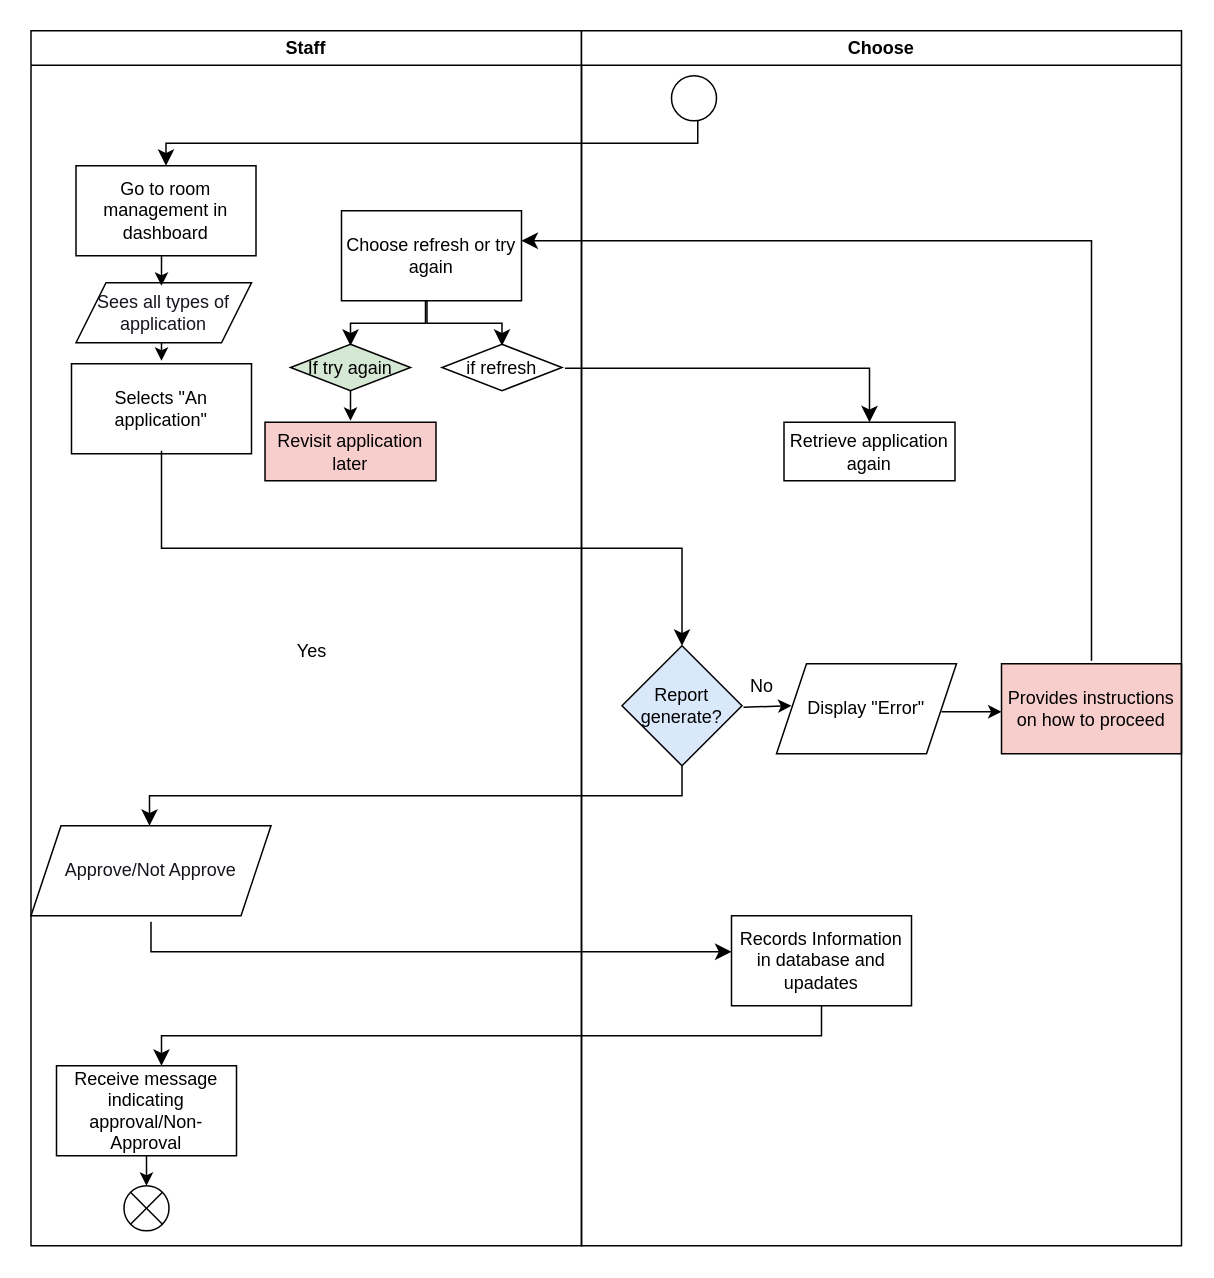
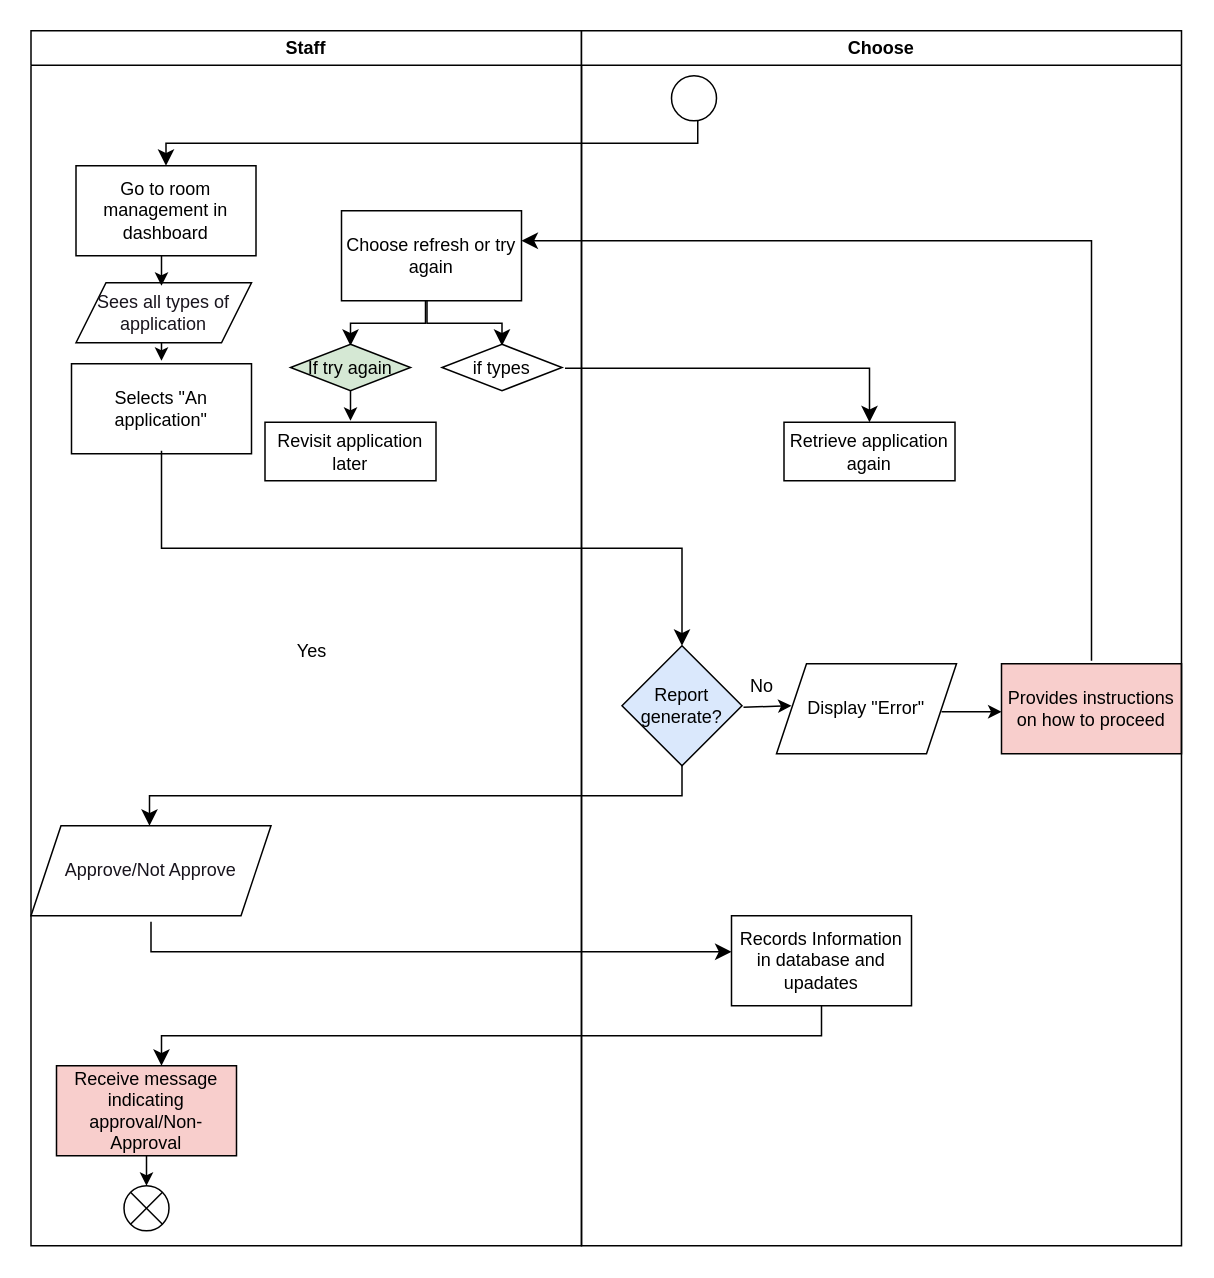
  <mxCell id="0" />
  <mxCell id="1" parent="0" />
  <mxCell id="2" value="" style="edgeStyle=elbowEdgeStyle;elbow=vertical;endArrow=classic;html=1;curved=0;rounded=0;endSize=8;startSize=8;" parent="1" edge="1"><mxGeometry width="50" height="50" relative="1" as="geometry"><mxPoint x="464.5" y="80" as="sourcePoint" /><mxPoint x="110" y="110" as="targetPoint" /></mxGeometry></mxCell>
  <mxCell id="3" value="Go to room management in dashboard" style="rounded=0;whiteSpace=wrap;html=1;" parent="1" vertex="1"><mxGeometry x="50" y="110" width="120" height="60" as="geometry" /></mxCell>
  <mxCell id="4" value="" style="endArrow=classic;html=1;" parent="1" edge="1"><mxGeometry width="50" height="50" relative="1" as="geometry"><mxPoint x="107" y="220" as="sourcePoint" /><mxPoint x="107" y="240" as="targetPoint" /></mxGeometry></mxCell>
  <mxCell id="5" value="Selects &quot;An application&quot;" style="rounded=0;whiteSpace=wrap;html=1;" parent="1" vertex="1"><mxGeometry x="47" y="242" width="120" height="60" as="geometry" /></mxCell>
  <mxCell id="6" value="" style="edgeStyle=elbowEdgeStyle;elbow=vertical;endArrow=classic;html=1;curved=0;rounded=0;endSize=8;startSize=8;entryX=0.5;entryY=0;entryDx=0;entryDy=0;" parent="1" target="7" edge="1"><mxGeometry width="50" height="50" relative="1" as="geometry"><mxPoint x="107" y="300" as="sourcePoint" /><mxPoint x="457" y="340" as="targetPoint" /></mxGeometry></mxCell>
  <mxCell id="7" value="Report generate?" style="rhombus;whiteSpace=wrap;html=1;fillColor=#dae8fc;" parent="1" vertex="1"><mxGeometry x="414" y="430" width="80" height="80" as="geometry" /></mxCell>
  <mxCell id="8" value="" style="edgeStyle=elbowEdgeStyle;elbow=vertical;endArrow=classic;html=1;curved=0;rounded=0;endSize=8;startSize=8;" parent="1" edge="1"><mxGeometry width="50" height="50" relative="1" as="geometry"><mxPoint x="454" y="510" as="sourcePoint" /><mxPoint x="99" y="550" as="targetPoint" /></mxGeometry></mxCell>
- <mxCell id="9" value="Receive message indicating approval/Non-Approval" style="rounded=0;whiteSpace=wrap;html=1;" parent="1" vertex="1"><mxGeometry x="37" y="710" width="120" height="60" as="geometry" /></mxCell>
+ <mxCell id="9" value="Receive message indicating approval/Non-Approval" style="rounded=0;whiteSpace=wrap;html=1;fillColor=#f8cecc;" parent="1" vertex="1"><mxGeometry x="37" y="710" width="120" height="60" as="geometry" /></mxCell>
  <mxCell id="10" value="" style="endArrow=classic;html=1;" parent="1" edge="1"><mxGeometry width="50" height="50" relative="1" as="geometry"><mxPoint x="97" y="770" as="sourcePoint" /><mxPoint x="97" y="790" as="targetPoint" /></mxGeometry></mxCell>
  <mxCell id="11" value="Yes" style="text;html=1;align=center;verticalAlign=middle;resizable=0;points=[];autosize=1;strokeColor=none;fillColor=none;" parent="1" vertex="1"><mxGeometry x="187" y="419" width="40" height="30" as="geometry" /></mxCell>
  <mxCell id="12" value="" style="endArrow=classic;html=1;" parent="1" edge="1"><mxGeometry width="50" height="50" relative="1" as="geometry"><mxPoint x="495" y="471" as="sourcePoint" /><mxPoint x="527" y="470" as="targetPoint" /></mxGeometry></mxCell>
  <mxCell id="13" value="No" style="text;html=1;align=center;verticalAlign=middle;resizable=0;points=[];autosize=1;strokeColor=none;fillColor=none;" parent="1" vertex="1"><mxGeometry x="487" y="442" width="40" height="30" as="geometry" /></mxCell>
  <mxCell id="14" value="Display &quot;Error&quot;" style="shape=parallelogram;perimeter=parallelogramPerimeter;whiteSpace=wrap;html=1;fixedSize=1;" parent="1" vertex="1"><mxGeometry x="517" y="442" width="120" height="60" as="geometry" /></mxCell>
  <mxCell id="15" value="" style="endArrow=classic;html=1;" parent="1" edge="1"><mxGeometry width="50" height="50" relative="1" as="geometry"><mxPoint x="627" y="474" as="sourcePoint" /><mxPoint x="667" y="474" as="targetPoint" /></mxGeometry></mxCell>
  <mxCell id="16" value="Provides instructions on how to proceed" style="rounded=0;whiteSpace=wrap;html=1;fillColor=#f8cecc;" parent="1" vertex="1"><mxGeometry x="667" y="442" width="120" height="60" as="geometry" /></mxCell>
  <mxCell id="17" value="" style="edgeStyle=elbowEdgeStyle;elbow=vertical;endArrow=classic;html=1;curved=0;rounded=0;endSize=8;startSize=8;" parent="1" edge="1"><mxGeometry width="50" height="50" relative="1" as="geometry"><mxPoint x="727" y="440" as="sourcePoint" /><mxPoint x="347" y="160" as="targetPoint" /><Array as="points"><mxPoint x="537" y="160" /></Array></mxGeometry></mxCell>
  <mxCell id="18" value="Choose refresh or try again" style="rounded=0;whiteSpace=wrap;html=1;" parent="1" vertex="1"><mxGeometry x="227" y="140" width="120" height="60" as="geometry" /></mxCell>
  <mxCell id="19" value="" style="edgeStyle=elbowEdgeStyle;elbow=vertical;endArrow=classic;html=1;curved=0;rounded=0;endSize=8;startSize=8;" parent="1" edge="1"><mxGeometry width="50" height="50" relative="1" as="geometry"><mxPoint x="283" y="200" as="sourcePoint" /><mxPoint x="233" y="230" as="targetPoint" /></mxGeometry></mxCell>
  <mxCell id="20" value="" style="edgeStyle=elbowEdgeStyle;elbow=vertical;endArrow=classic;html=1;curved=0;rounded=0;endSize=8;startSize=8;" parent="1" edge="1"><mxGeometry width="50" height="50" relative="1" as="geometry"><mxPoint x="284" y="200" as="sourcePoint" /><mxPoint x="334" y="230" as="targetPoint" /></mxGeometry></mxCell>
  <mxCell id="21" value="If try again" style="rhombus;whiteSpace=wrap;html=1;fillColor=#d5e8d4;" parent="1" vertex="1"><mxGeometry x="193" y="229" width="80" height="31" as="geometry" /></mxCell>
- <mxCell id="22" value="if refresh" style="rhombus;whiteSpace=wrap;html=1;" parent="1" vertex="1"><mxGeometry x="294" y="229" width="80" height="31" as="geometry" /></mxCell>
+ <mxCell id="22" value="if types" style="rhombus;whiteSpace=wrap;html=1;" parent="1" vertex="1"><mxGeometry x="294" y="229" width="80" height="31" as="geometry" /></mxCell>
  <mxCell id="23" value="" style="endArrow=classic;html=1;" parent="1" edge="1"><mxGeometry width="50" height="50" relative="1" as="geometry"><mxPoint x="233" y="260" as="sourcePoint" /><mxPoint x="233" y="280" as="targetPoint" /></mxGeometry></mxCell>
- <mxCell id="24" value="Revisit application later" style="rounded=0;whiteSpace=wrap;html=1;fillColor=#f8cecc;" parent="1" vertex="1"><mxGeometry x="176" y="281" width="114" height="39" as="geometry" /></mxCell>
+ <mxCell id="24" value="Revisit application later" style="rounded=0;whiteSpace=wrap;html=1;" parent="1" vertex="1"><mxGeometry x="176" y="281" width="114" height="39" as="geometry" /></mxCell>
  <mxCell id="25" value="Retrieve application again" style="rounded=0;whiteSpace=wrap;html=1;" parent="1" vertex="1"><mxGeometry x="522" y="281" width="114" height="39" as="geometry" /></mxCell>
  <mxCell id="26" value="" style="ellipse;" parent="1" vertex="1"><mxGeometry x="447" y="50" width="30" height="30" as="geometry" /></mxCell>
  <mxCell id="27" value="" style="shape=sumEllipse;perimeter=ellipsePerimeter;whiteSpace=wrap;html=1;backgroundOutline=1;" parent="1" vertex="1"><mxGeometry x="82" y="790" width="30" height="30" as="geometry" /></mxCell>
  <mxCell id="28" value="&lt;font color=&quot;#18141d&quot;&gt;Approve/Not Approve&lt;/font&gt;" style="shape=parallelogram;perimeter=parallelogramPerimeter;whiteSpace=wrap;html=1;fixedSize=1;fontFamily=Helvetica;fontSize=12;fontColor=rgb(240, 240, 240);align=center;strokeColor=#000000;fillColor=#FFFFFF;" parent="1" vertex="1"><mxGeometry x="20" y="550" width="160" height="60" as="geometry" /></mxCell>
  <mxCell id="29" value="&lt;font color=&quot;#18141d&quot;&gt;Sees all types of application&lt;/font&gt;" style="shape=parallelogram;perimeter=parallelogramPerimeter;whiteSpace=wrap;html=1;fixedSize=1;fontFamily=Helvetica;fontSize=12;fontColor=rgb(240, 240, 240);align=center;strokeColor=#000000;fillColor=#FFFFFF;" parent="1" vertex="1"><mxGeometry x="50" y="188" width="117" height="40" as="geometry" /></mxCell>
  <mxCell id="30" value="" style="endArrow=classic;html=1;" parent="1" edge="1"><mxGeometry width="50" height="50" relative="1" as="geometry"><mxPoint x="107" y="170" as="sourcePoint" /><mxPoint x="107" y="190" as="targetPoint" /></mxGeometry></mxCell>
  <mxCell id="31" value="" style="edgeStyle=elbowEdgeStyle;elbow=vertical;endArrow=classic;html=1;curved=0;rounded=0;endSize=8;startSize=8;" parent="1" edge="1"><mxGeometry width="50" height="50" relative="1" as="geometry"><mxPoint x="100" y="614" as="sourcePoint" /><mxPoint x="487" y="634" as="targetPoint" /><Array as="points"><mxPoint x="317" y="634" /></Array></mxGeometry></mxCell>
  <mxCell id="32" value="Records Information in database and upadates" style="rounded=0;whiteSpace=wrap;html=1;" parent="1" vertex="1"><mxGeometry x="487" y="610" width="120" height="60" as="geometry" /></mxCell>
  <mxCell id="33" value="" style="edgeStyle=elbowEdgeStyle;elbow=vertical;endArrow=classic;html=1;curved=0;rounded=0;endSize=8;startSize=8;exitX=0.5;exitY=1;exitDx=0;exitDy=0;" parent="1" source="32" edge="1"><mxGeometry width="50" height="50" relative="1" as="geometry"><mxPoint x="462" y="670" as="sourcePoint" /><mxPoint x="107" y="710" as="targetPoint" /></mxGeometry></mxCell>
  <mxCell id="34" value="" style="edgeStyle=elbowEdgeStyle;elbow=vertical;endArrow=classic;html=1;curved=0;rounded=0;endSize=8;startSize=8;entryX=0.5;entryY=0;entryDx=0;entryDy=0;" parent="1" target="25" edge="1"><mxGeometry width="50" height="50" relative="1" as="geometry"><mxPoint x="376" y="245" as="sourcePoint" /><mxPoint x="426" y="195" as="targetPoint" /><Array as="points"><mxPoint x="487" y="245" /></Array></mxGeometry></mxCell>
  <mxCell id="35" value="Staff" style="swimlane;whiteSpace=wrap;html=1;" parent="1" vertex="1"><mxGeometry x="20" y="20" width="367" height="810" as="geometry" /></mxCell>
  <mxCell id="36" value="Choose" style="swimlane;whiteSpace=wrap;html=1;" parent="1" vertex="1"><mxGeometry x="387" y="20" width="400" height="810" as="geometry" /></mxCell>
